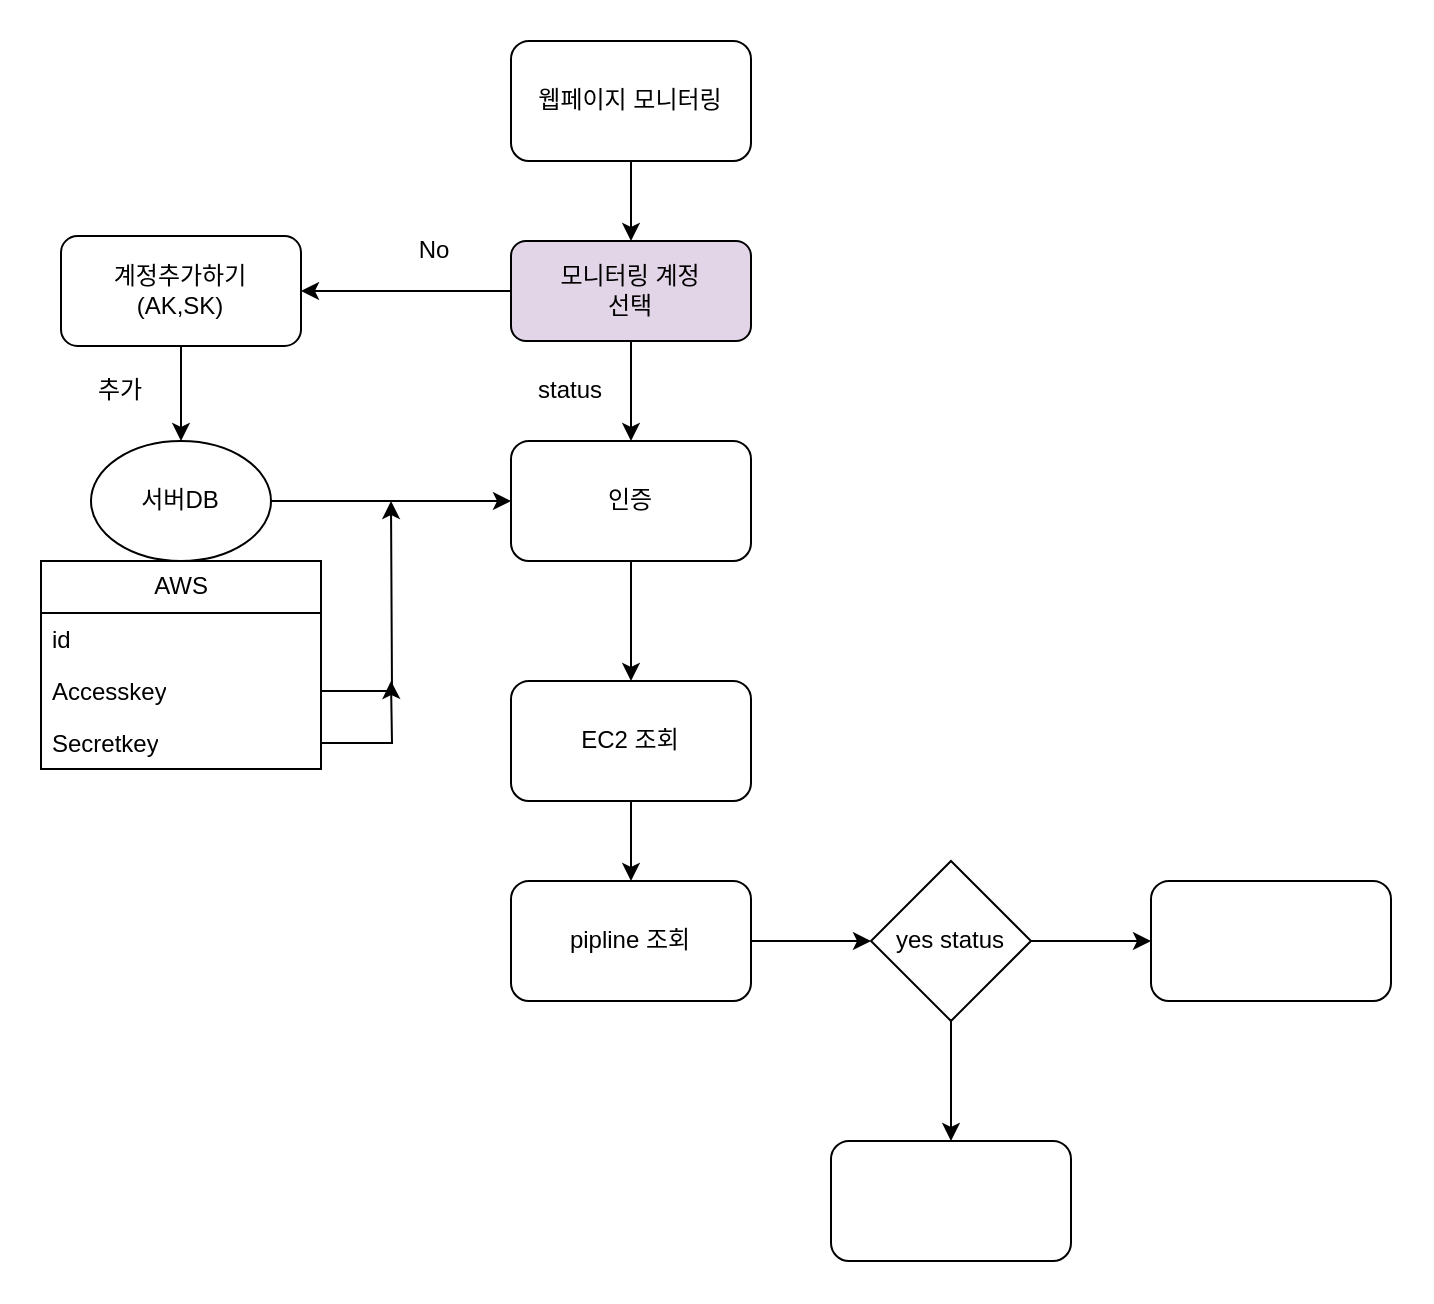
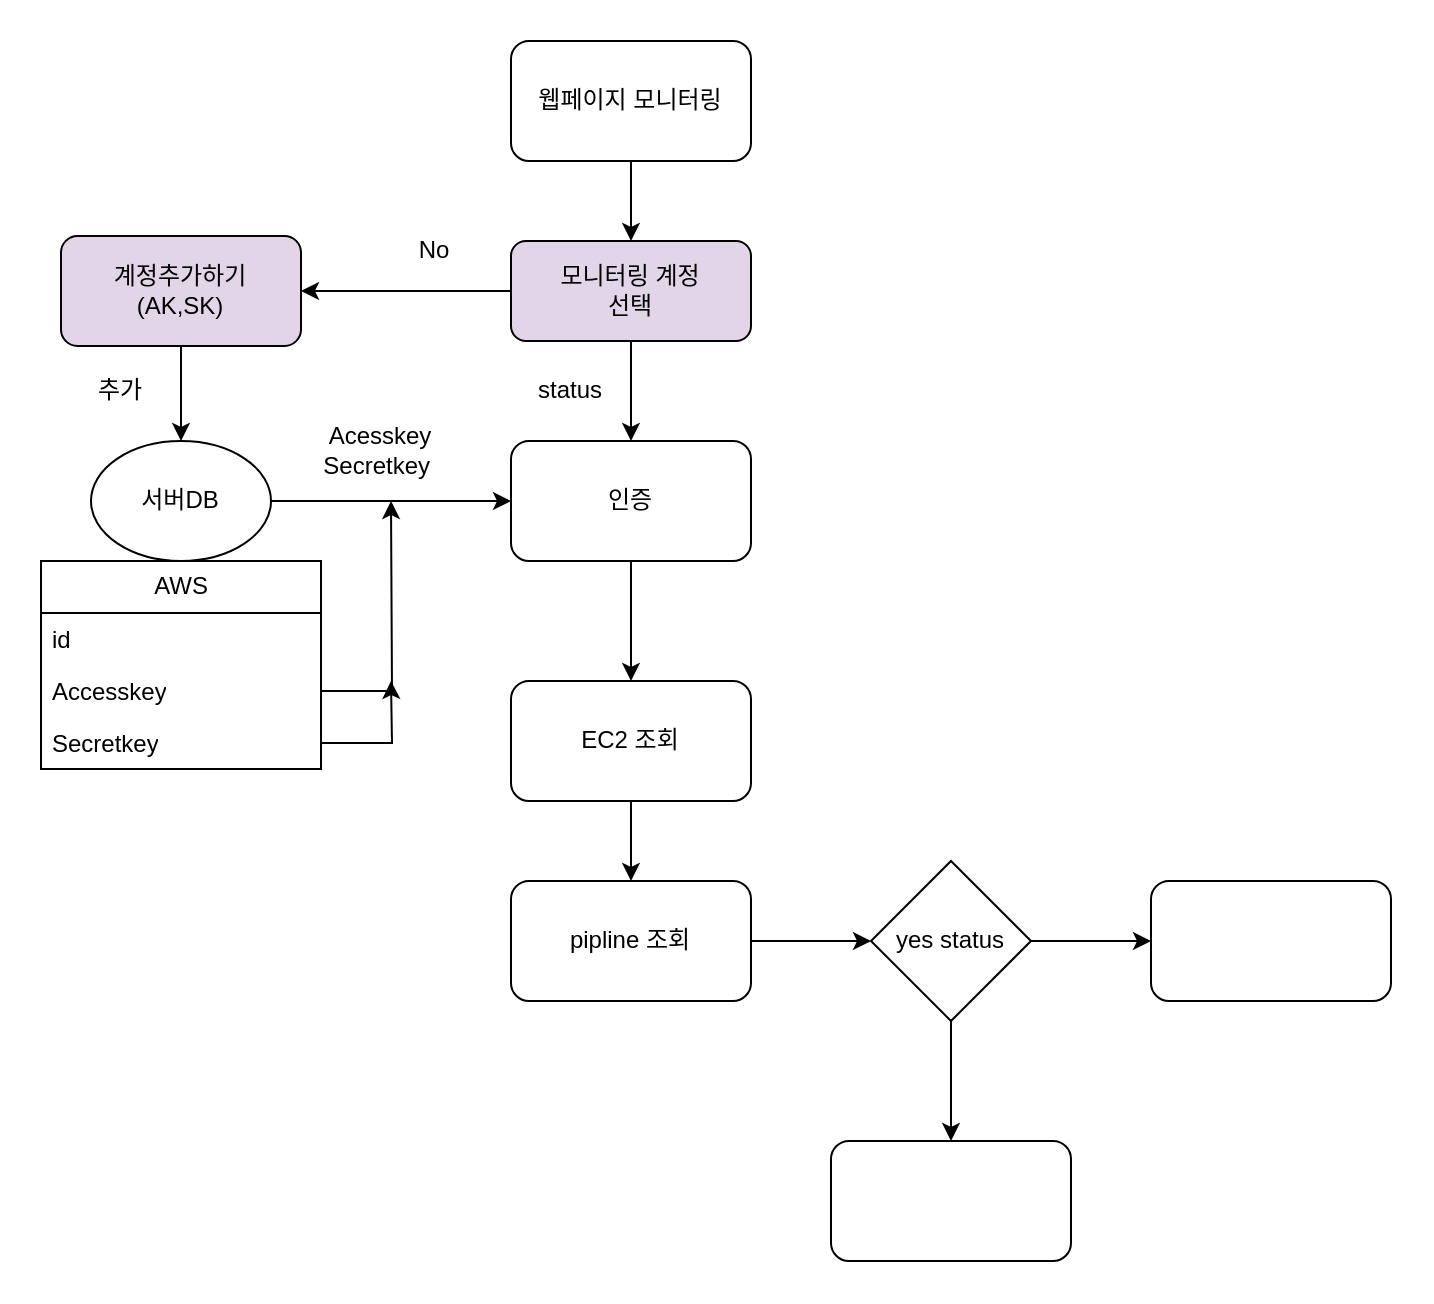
  <mxCell id="0" />
  <mxCell id="1" parent="0" />
  <mxCell id="2" style="edgeStyle=orthogonalEdgeStyle;rounded=0;orthogonalLoop=1;jettySize=auto;html=1;exitX=0.5;exitY=1;exitDx=0;exitDy=0;" edge="1" parent="1" source="3" target="17"><mxGeometry relative="1" as="geometry"><mxPoint x="185" y="100" as="targetPoint" /></mxGeometry></mxCell>
  <mxCell id="3" value="웹페이지 모니터링" style="rounded=1;whiteSpace=wrap;html=1;" parent="1" vertex="1"><mxGeometry x="255" y="20" width="120" height="60" as="geometry" /></mxCell>
  <mxCell id="4" style="edgeStyle=orthogonalEdgeStyle;rounded=0;orthogonalLoop=1;jettySize=auto;html=1;exitX=0.5;exitY=1;exitDx=0;exitDy=0;entryX=0.5;entryY=0;entryDx=0;entryDy=0;" edge="1" parent="1" source="5" target="26"><mxGeometry relative="1" as="geometry" /></mxCell>
  <mxCell id="5" value="EC2 조회" style="rounded=1;whiteSpace=wrap;html=1;" parent="1" vertex="1"><mxGeometry x="255" y="340" width="120" height="60" as="geometry" /></mxCell>
  <mxCell id="6" style="edgeStyle=orthogonalEdgeStyle;rounded=0;orthogonalLoop=1;jettySize=auto;html=1;exitX=1;exitY=0.5;exitDx=0;exitDy=0;entryX=0;entryY=0.5;entryDx=0;entryDy=0;" parent="1" source="7" edge="1" target="20"><mxGeometry relative="1" as="geometry"><mxPoint x="245" y="250" as="targetPoint" /></mxGeometry></mxCell>
  <mxCell id="7" value="서버DB" style="ellipse;whiteSpace=wrap;html=1;" parent="1" vertex="1"><mxGeometry x="45" y="220" width="90" height="60" as="geometry" /></mxCell>
+ <mxCell id="8" value="Acesskey&lt;br&gt;Secretkey&amp;nbsp;" style="text;html=1;align=center;verticalAlign=middle;whiteSpace=wrap;rounded=0;" parent="1" vertex="1"><mxGeometry x="160" y="210" width="60" height="30" as="geometry" /></mxCell>
  <mxCell id="9" value="AWS" style="swimlane;fontStyle=0;childLayout=stackLayout;horizontal=1;startSize=26;fillColor=none;horizontalStack=0;resizeParent=1;resizeParentMax=0;resizeLast=0;collapsible=1;marginBottom=0;html=1;" parent="1" vertex="1"><mxGeometry x="20" y="280" width="140" height="104" as="geometry" /></mxCell>
  <mxCell id="10" value="id" style="text;strokeColor=none;fillColor=none;align=left;verticalAlign=top;spacingLeft=4;spacingRight=4;overflow=hidden;rotatable=0;points=[[0,0.5],[1,0.5]];portConstraint=eastwest;whiteSpace=wrap;html=1;" parent="9" vertex="1"><mxGeometry y="26" width="140" height="26" as="geometry" /></mxCell>
  <mxCell id="11" style="edgeStyle=orthogonalEdgeStyle;rounded=0;orthogonalLoop=1;jettySize=auto;html=1;exitX=1;exitY=0.5;exitDx=0;exitDy=0;" parent="9" source="12" edge="1"><mxGeometry relative="1" as="geometry"><mxPoint x="175" y="-30" as="targetPoint" /></mxGeometry></mxCell>
  <mxCell id="12" value="Accesskey" style="text;strokeColor=none;fillColor=none;align=left;verticalAlign=top;spacingLeft=4;spacingRight=4;overflow=hidden;rotatable=0;points=[[0,0.5],[1,0.5]];portConstraint=eastwest;whiteSpace=wrap;html=1;" parent="9" vertex="1"><mxGeometry y="52" width="140" height="26" as="geometry" /></mxCell>
  <mxCell id="13" style="edgeStyle=orthogonalEdgeStyle;rounded=0;orthogonalLoop=1;jettySize=auto;html=1;exitX=1;exitY=0.5;exitDx=0;exitDy=0;" parent="9" source="14" edge="1"><mxGeometry relative="1" as="geometry"><mxPoint x="175" y="60" as="targetPoint" /></mxGeometry></mxCell>
  <mxCell id="14" value="Secretkey" style="text;strokeColor=none;fillColor=none;align=left;verticalAlign=top;spacingLeft=4;spacingRight=4;overflow=hidden;rotatable=0;points=[[0,0.5],[1,0.5]];portConstraint=eastwest;whiteSpace=wrap;html=1;" parent="9" vertex="1"><mxGeometry y="78" width="140" height="26" as="geometry" /></mxCell>
  <mxCell id="15" style="edgeStyle=orthogonalEdgeStyle;rounded=0;orthogonalLoop=1;jettySize=auto;html=1;entryX=0.5;entryY=0;entryDx=0;entryDy=0;" edge="1" parent="1" source="17" target="20"><mxGeometry relative="1" as="geometry" /></mxCell>
  <mxCell id="16" style="edgeStyle=orthogonalEdgeStyle;rounded=0;orthogonalLoop=1;jettySize=auto;html=1;exitX=0;exitY=0.5;exitDx=0;exitDy=0;" edge="1" parent="1" source="17" target="23"><mxGeometry relative="1" as="geometry" /></mxCell>
  <mxCell id="17" value="모니터링 계정&lt;div&gt;선택&lt;/div&gt;" style="rounded=1;whiteSpace=wrap;html=1;fillColor=#e1d5e7;" vertex="1" parent="1"><mxGeometry x="255" y="120" width="120" height="50" as="geometry" /></mxCell>
  <mxCell id="18" value="status" style="text;html=1;align=center;verticalAlign=middle;whiteSpace=wrap;rounded=0;" vertex="1" parent="1"><mxGeometry x="255" y="180" width="60" height="30" as="geometry" /></mxCell>
  <mxCell id="19" style="edgeStyle=orthogonalEdgeStyle;rounded=0;orthogonalLoop=1;jettySize=auto;html=1;entryX=0.5;entryY=0;entryDx=0;entryDy=0;" edge="1" parent="1" source="20" target="5"><mxGeometry relative="1" as="geometry" /></mxCell>
  <mxCell id="20" value="인증" style="rounded=1;whiteSpace=wrap;html=1;" vertex="1" parent="1"><mxGeometry x="255" y="220" width="120" height="60" as="geometry" /></mxCell>
  <mxCell id="21" value="No" style="text;html=1;align=center;verticalAlign=middle;whiteSpace=wrap;rounded=0;" vertex="1" parent="1"><mxGeometry x="195" y="110" width="44" height="30" as="geometry" /></mxCell>
  <mxCell id="22" style="edgeStyle=orthogonalEdgeStyle;rounded=0;orthogonalLoop=1;jettySize=auto;html=1;entryX=0.5;entryY=0;entryDx=0;entryDy=0;" edge="1" parent="1" source="23" target="7"><mxGeometry relative="1" as="geometry" /></mxCell>
- <mxCell id="23" value="계정추가하기&lt;div&gt;(AK,SK)&lt;/div&gt;" style="rounded=1;whiteSpace=wrap;html=1;" vertex="1" parent="1"><mxGeometry x="30" y="117.5" width="120" height="55" as="geometry" /></mxCell>
+ <mxCell id="23" value="계정추가하기&lt;div&gt;(AK,SK)&lt;/div&gt;" style="rounded=1;whiteSpace=wrap;html=1;fillColor=#e1d5e7;" vertex="1" parent="1"><mxGeometry x="30" y="117.5" width="120" height="55" as="geometry" /></mxCell>
  <mxCell id="24" value="추가" style="text;html=1;align=center;verticalAlign=middle;whiteSpace=wrap;rounded=0;" vertex="1" parent="1"><mxGeometry x="30" y="180" width="60" height="30" as="geometry" /></mxCell>
  <mxCell id="25" style="edgeStyle=orthogonalEdgeStyle;rounded=0;orthogonalLoop=1;jettySize=auto;html=1;exitX=1;exitY=0.5;exitDx=0;exitDy=0;" edge="1" parent="1" source="26" target="29"><mxGeometry relative="1" as="geometry"><mxPoint x="445" y="470" as="targetPoint" /></mxGeometry></mxCell>
  <mxCell id="26" value="pipline 조회" style="rounded=1;whiteSpace=wrap;html=1;" vertex="1" parent="1"><mxGeometry x="255" y="440" width="120" height="60" as="geometry" /></mxCell>
  <mxCell id="27" value="" style="edgeStyle=orthogonalEdgeStyle;rounded=0;orthogonalLoop=1;jettySize=auto;html=1;" edge="1" parent="1" source="29"><mxGeometry relative="1" as="geometry"><mxPoint x="575" y="470" as="targetPoint" /></mxGeometry></mxCell>
  <mxCell id="28" value="" style="edgeStyle=orthogonalEdgeStyle;rounded=0;orthogonalLoop=1;jettySize=auto;html=1;" edge="1" parent="1" source="29" target="30"><mxGeometry relative="1" as="geometry" /></mxCell>
  <mxCell id="29" value="yes status" style="rhombus;whiteSpace=wrap;html=1;" vertex="1" parent="1"><mxGeometry x="435" y="430" width="80" height="80" as="geometry" /></mxCell>
  <mxCell id="30" value="" style="rounded=1;whiteSpace=wrap;html=1;" vertex="1" parent="1"><mxGeometry x="415" y="570" width="120" height="60" as="geometry" /></mxCell>
  <mxCell id="31" value="" style="rounded=1;whiteSpace=wrap;html=1;" vertex="1" parent="1"><mxGeometry x="575" y="440" width="120" height="60" as="geometry" /></mxCell>
